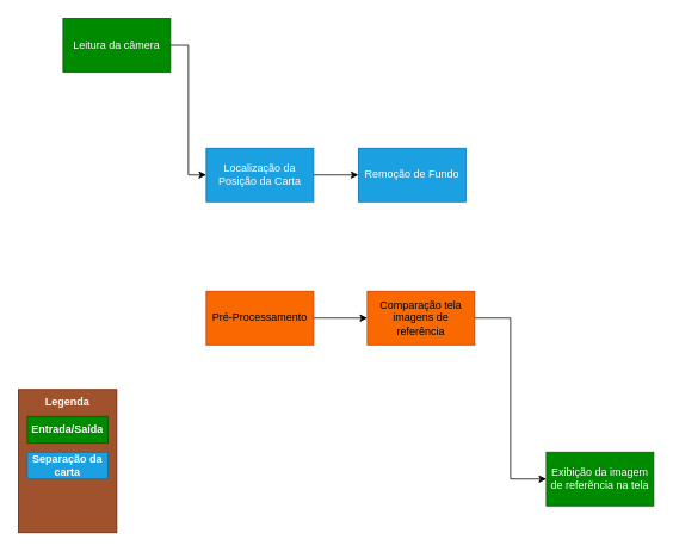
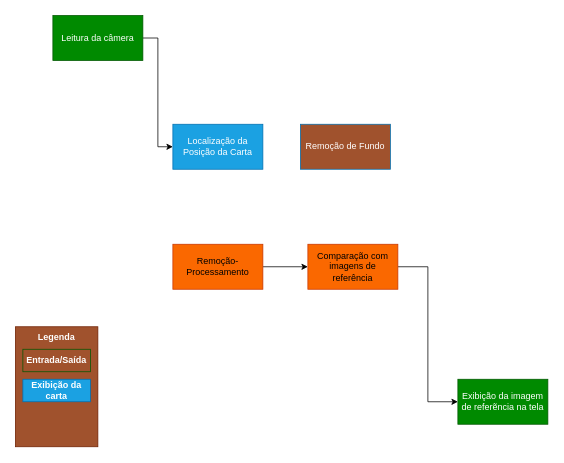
  <mxCell id="0" />
  <mxCell id="1" parent="0" />
  <mxCell id="2" style="edgeStyle=orthogonalEdgeStyle;rounded=0;orthogonalLoop=1;jettySize=auto;html=1;exitX=1;exitY=0.5;exitDx=0;exitDy=0;entryX=0;entryY=0.5;entryDx=0;entryDy=0;" parent="1" source="3" target="5" edge="1"><mxGeometry relative="1" as="geometry" /></mxCell>
  <mxCell id="3" value="Leitura da câmera" style="rounded=0;whiteSpace=wrap;html=1;fillColor=#008a00;strokeColor=#005700;fontColor=#ffffff;" parent="1" vertex="1"><mxGeometry x="70" y="20" width="120" height="60" as="geometry" /></mxCell>
- <mxCell id="4" style="edgeStyle=orthogonalEdgeStyle;rounded=0;orthogonalLoop=1;jettySize=auto;html=1;exitX=1;exitY=0.5;exitDx=0;exitDy=0;entryX=0;entryY=0.5;entryDx=0;entryDy=0;" parent="1" source="5" target="6" edge="1"><mxGeometry relative="1" as="geometry" /></mxCell>
  <mxCell id="5" value="Localização da Posição da Carta" style="rounded=0;whiteSpace=wrap;html=1;fillColor=#1ba1e2;fontColor=#ffffff;strokeColor=#006EAF;" parent="1" vertex="1"><mxGeometry x="230" y="165" width="120" height="60" as="geometry" /></mxCell>
- <mxCell id="6" value="Remoção de Fundo" style="rounded=0;whiteSpace=wrap;html=1;fillColor=#1ba1e2;fontColor=#ffffff;strokeColor=#006EAF;" parent="1" vertex="1"><mxGeometry x="400" y="165" width="120" height="60" as="geometry" /></mxCell>
+ <mxCell id="6" value="Remoção de Fundo" style="rounded=0;whiteSpace=wrap;html=1;fillColor=#a0522d;fontColor=#ffffff;strokeColor=#006EAF;" parent="1" vertex="1"><mxGeometry x="400" y="165" width="120" height="60" as="geometry" /></mxCell>
  <mxCell id="7" style="edgeStyle=orthogonalEdgeStyle;rounded=0;orthogonalLoop=1;jettySize=auto;html=1;exitX=1;exitY=0.5;exitDx=0;exitDy=0;entryX=0;entryY=0.5;entryDx=0;entryDy=0;" parent="1" source="8" target="10" edge="1"><mxGeometry relative="1" as="geometry" /></mxCell>
- <mxCell id="8" value="Pré-Processamento" style="rounded=0;whiteSpace=wrap;html=1;fillColor=#fa6800;fontColor=#000000;strokeColor=#C73500;" parent="1" vertex="1"><mxGeometry x="230" y="325" width="120" height="60" as="geometry" /></mxCell>
+ <mxCell id="8" value="Remoção-Processamento" style="rounded=0;whiteSpace=wrap;html=1;fillColor=#fa6800;fontColor=#000000;strokeColor=#C73500;" parent="1" vertex="1"><mxGeometry x="230" y="325" width="120" height="60" as="geometry" /></mxCell>
  <mxCell id="9" style="edgeStyle=orthogonalEdgeStyle;rounded=0;orthogonalLoop=1;jettySize=auto;html=1;entryX=0;entryY=0.5;entryDx=0;entryDy=0;" parent="1" source="10" target="11" edge="1"><mxGeometry relative="1" as="geometry" /></mxCell>
- <mxCell id="10" value="Comparação tela imagens de referência" style="rounded=0;whiteSpace=wrap;html=1;fillColor=#fa6800;fontColor=#000000;strokeColor=#C73500;" parent="1" vertex="1"><mxGeometry x="410" y="325" width="120" height="60" as="geometry" /></mxCell>
+ <mxCell id="10" value="Comparação com imagens de referência" style="rounded=0;whiteSpace=wrap;html=1;fillColor=#fa6800;fontColor=#000000;strokeColor=#C73500;" parent="1" vertex="1"><mxGeometry x="410" y="325" width="120" height="60" as="geometry" /></mxCell>
  <mxCell id="11" value="Exibição da imagem de referẽncia na tela" style="rounded=0;whiteSpace=wrap;html=1;fillColor=#008a00;fontColor=#ffffff;strokeColor=#005700;" parent="1" vertex="1"><mxGeometry x="610" y="505" width="120" height="60" as="geometry" /></mxCell>
  <mxCell id="12" value="&lt;b&gt;Legenda&lt;/b&gt;" style="rounded=0;whiteSpace=wrap;html=1;fillColor=#a0522d;strokeColor=#6D1F00;fontColor=#ffffff;verticalAlign=top;" vertex="1" parent="1"><mxGeometry x="20" y="435" width="110" height="160" as="geometry" /></mxCell>
- <mxCell id="13" value="&lt;b&gt;Entrada/Saída&lt;br&gt;&lt;/b&gt;" style="rounded=0;whiteSpace=wrap;html=1;fillColor=#008a00;strokeColor=#005700;fontColor=#ffffff;" vertex="1" parent="1"><mxGeometry x="30" y="465" width="90" height="30" as="geometry" /></mxCell>
- <mxCell id="14" value="&lt;b&gt;Separação da carta&lt;br&gt;&lt;/b&gt;" style="rounded=0;whiteSpace=wrap;html=1;fillColor=#1ba1e2;strokeColor=#006EAF;fontColor=#ffffff;" vertex="1" parent="1"><mxGeometry x="30" y="505" width="90" height="30" as="geometry" /></mxCell>
+ <mxCell id="13" value="&lt;b&gt;Entrada/Saída&lt;br&gt;&lt;/b&gt;" style="rounded=0;whiteSpace=wrap;html=1;fillColor=#a0522d;strokeColor=#005700;fontColor=#ffffff;" vertex="1" parent="1"><mxGeometry x="30" y="465" width="90" height="30" as="geometry" /></mxCell>
+ <mxCell id="14" value="&lt;b&gt;Exibição da carta&lt;br&gt;&lt;/b&gt;" style="rounded=0;whiteSpace=wrap;html=1;fillColor=#1ba1e2;strokeColor=#006EAF;fontColor=#ffffff;" vertex="1" parent="1"><mxGeometry x="30" y="505" width="90" height="30" as="geometry" /></mxCell>
